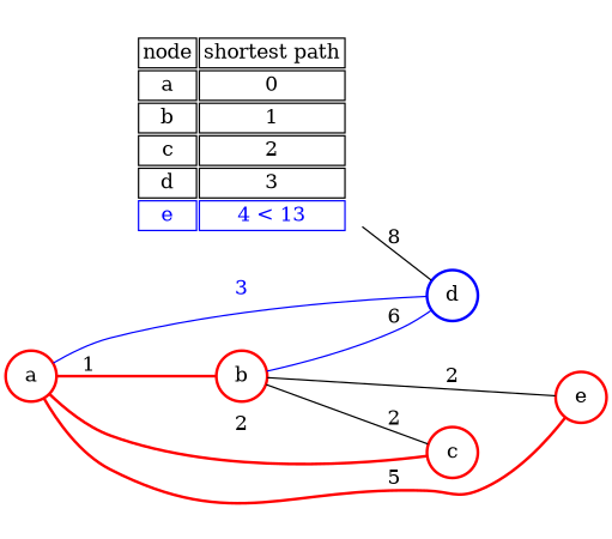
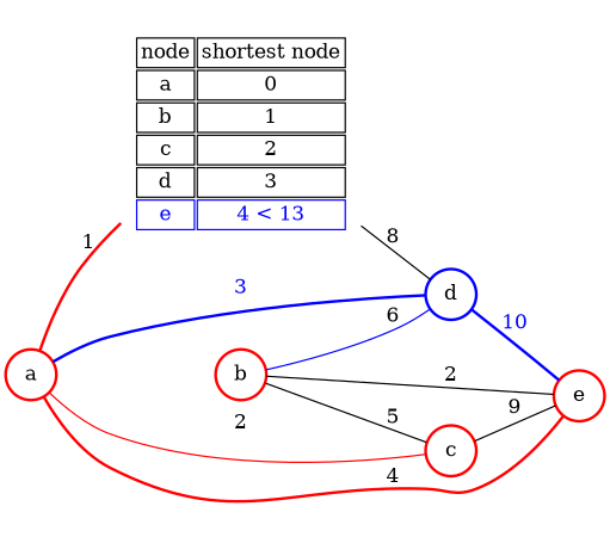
  graph {
    rankdir=LR
    scale=3
    node [color=red shape=circle style=bold]
-   n1 [color=blue label=<<table border="1" color="white">       <tr><td align="center" port="tree" color="black">node</td><td align="center" port="tree" color="black">shortest path</td></tr>       <tr><td align="center" port="tree" color="black">a</td><td align="center" port="tree" color="black">0</td></tr>       <tr><td align="center" port="tree" color="black">b</td><td align="center" port="tree" color="black">1</td></tr>       <tr><td align="center" port="tree" color="black">c</td><td align="center" port="tree" color="black">2</td></tr>       <tr><td align="center" port="tree" color="black">d</td><td align="center" port="tree" color="black">3</td></tr>       <tr><td align="center" port="tree" color="blue"><font color="blue">e</font></td><td align="center" port="tree" color="blue"><font color="blue">4 &lt; 13</font></td></tr>       </table>> shape=none style=""]
+   n1 [color=blue label=<<table border="1" color="white">       <tr><td align="center" port="tree" color="black">node</td><td align="center" port="tree" color="black">shortest node</td></tr>       <tr><td align="center" port="tree" color="black">a</td><td align="center" port="tree" color="black">0</td></tr>       <tr><td align="center" port="tree" color="black">b</td><td align="center" port="tree" color="black">1</td></tr>       <tr><td align="center" port="tree" color="black">c</td><td align="center" port="tree" color="black">2</td></tr>       <tr><td align="center" port="tree" color="black">d</td><td align="center" port="tree" color="black">3</td></tr>       <tr><td align="center" port="tree" color="blue"><font color="blue">e</font></td><td align="center" port="tree" color="blue"><font color="blue">4 &lt; 13</font></td></tr>       </table>> shape=none style=""]
    n2 [color=blue label=d]
    n3 [label=a]
    n4 [label=b]
    n5 [label=c]
    n6 [label=e]
    subgraph cluster_1 {
      color=white
      n1
    }
    n1 -- n2 [label=8]
-   n3 -- n2 [color=blue fontcolor=blue label=3 style=solid]
-   n3 -- n4 [color=red label=1 style=bold]
-   n3 -- n5 [color=red label=2 style=bold]
-   n3 -- n6 [color=red label=5 style=bold]
+   n2 -- n6 [color=blue fontcolor=blue label=10 style=bold]
+   n3 -- n2 [color=blue fontcolor=blue label=3 style=bold]
+   n3 -- n1 [color=red label=1 style=bold]
+   n3 -- n5 [color=red label=2 style=solid]
+   n3 -- n6 [color=red label=4 style=bold]
    n4 -- n2 [color=blue label=6]
-   n4 -- n5 [label=2]
+   n4 -- n5 [label=5]
    n4 -- n6 [label=2]
+   n5 -- n6 [label=9]
  }
